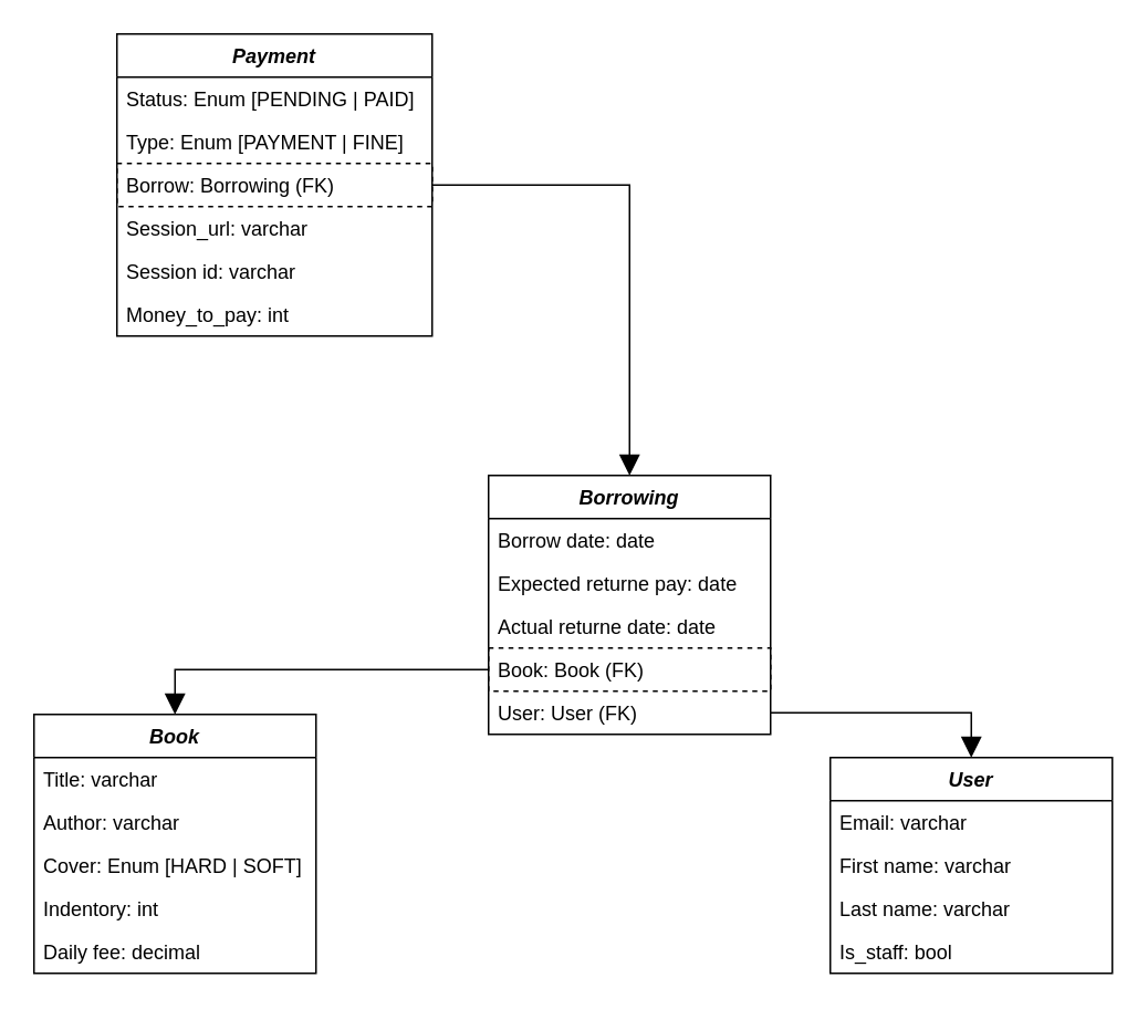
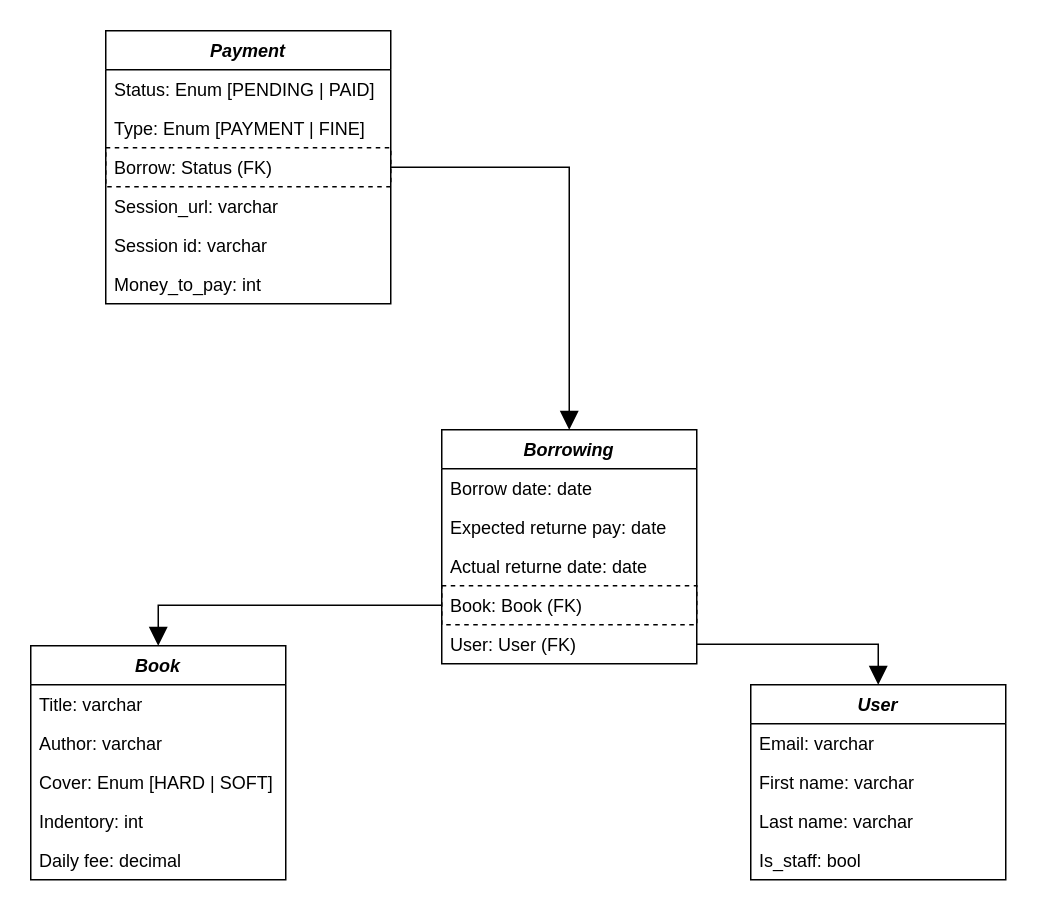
  <mxCell id="0" />
  <mxCell id="1" parent="0" />
  <mxCell id="2" value="Book" style="swimlane;fontStyle=3;align=center;verticalAlign=top;childLayout=stackLayout;horizontal=1;startSize=26;horizontalStack=0;resizeParent=1;resizeLast=0;collapsible=1;marginBottom=0;rounded=0;shadow=0;strokeWidth=1;" parent="1" vertex="1"><mxGeometry x="20" y="430" width="170" height="156" as="geometry"><mxRectangle x="230" y="140" width="160" height="26" as="alternateBounds" /></mxGeometry></mxCell>
  <mxCell id="3" value="Title: varchar" style="text;align=left;verticalAlign=top;spacingLeft=4;spacingRight=4;overflow=hidden;rotatable=0;points=[[0,0.5],[1,0.5]];portConstraint=eastwest;" parent="2" vertex="1"><mxGeometry y="26" width="170" height="26" as="geometry" /></mxCell>
  <mxCell id="4" value="Author: varchar" style="text;align=left;verticalAlign=top;spacingLeft=4;spacingRight=4;overflow=hidden;rotatable=0;points=[[0,0.5],[1,0.5]];portConstraint=eastwest;rounded=0;shadow=0;html=0;" parent="2" vertex="1"><mxGeometry y="52" width="170" height="26" as="geometry" /></mxCell>
  <mxCell id="5" value="Cover: Enum [HARD | SOFT]" style="text;align=left;verticalAlign=top;spacingLeft=4;spacingRight=4;overflow=hidden;rotatable=0;points=[[0,0.5],[1,0.5]];portConstraint=eastwest;rounded=0;shadow=0;html=0;" parent="2" vertex="1"><mxGeometry y="78" width="170" height="26" as="geometry" /></mxCell>
  <mxCell id="6" value="Indentory: int" style="text;align=left;verticalAlign=top;spacingLeft=4;spacingRight=4;overflow=hidden;rotatable=0;points=[[0,0.5],[1,0.5]];portConstraint=eastwest;rounded=0;shadow=0;html=0;" parent="2" vertex="1"><mxGeometry y="104" width="170" height="26" as="geometry" /></mxCell>
  <mxCell id="7" value="Daily fee: decimal" style="text;align=left;verticalAlign=top;spacingLeft=4;spacingRight=4;overflow=hidden;rotatable=0;points=[[0,0.5],[1,0.5]];portConstraint=eastwest;rounded=0;shadow=0;html=0;" parent="2" vertex="1"><mxGeometry y="130" width="170" height="26" as="geometry" /></mxCell>
  <mxCell id="8" value="User" style="swimlane;fontStyle=3;align=center;verticalAlign=top;childLayout=stackLayout;horizontal=1;startSize=26;horizontalStack=0;resizeParent=1;resizeLast=0;collapsible=1;marginBottom=0;rounded=0;shadow=0;strokeWidth=1;" parent="1" vertex="1"><mxGeometry x="500" y="456" width="170" height="130" as="geometry"><mxRectangle x="230" y="140" width="160" height="26" as="alternateBounds" /></mxGeometry></mxCell>
  <mxCell id="9" value="Email: varchar" style="text;align=left;verticalAlign=top;spacingLeft=4;spacingRight=4;overflow=hidden;rotatable=0;points=[[0,0.5],[1,0.5]];portConstraint=eastwest;" parent="8" vertex="1"><mxGeometry y="26" width="170" height="26" as="geometry" /></mxCell>
  <mxCell id="10" value="First name: varchar" style="text;align=left;verticalAlign=top;spacingLeft=4;spacingRight=4;overflow=hidden;rotatable=0;points=[[0,0.5],[1,0.5]];portConstraint=eastwest;rounded=0;shadow=0;html=0;" parent="8" vertex="1"><mxGeometry y="52" width="170" height="26" as="geometry" /></mxCell>
  <mxCell id="11" value="Last name: varchar" style="text;align=left;verticalAlign=top;spacingLeft=4;spacingRight=4;overflow=hidden;rotatable=0;points=[[0,0.5],[1,0.5]];portConstraint=eastwest;rounded=0;shadow=0;html=0;" parent="8" vertex="1"><mxGeometry y="78" width="170" height="26" as="geometry" /></mxCell>
  <mxCell id="12" value="Is_staff: bool" style="text;align=left;verticalAlign=top;spacingLeft=4;spacingRight=4;overflow=hidden;rotatable=0;points=[[0,0.5],[1,0.5]];portConstraint=eastwest;rounded=0;shadow=0;html=0;" parent="8" vertex="1"><mxGeometry y="104" width="170" height="26" as="geometry" /></mxCell>
  <mxCell id="13" value="Borrowing" style="swimlane;fontStyle=3;align=center;verticalAlign=top;childLayout=stackLayout;horizontal=1;startSize=26;horizontalStack=0;resizeParent=1;resizeLast=0;collapsible=1;marginBottom=0;rounded=0;shadow=0;strokeWidth=1;" parent="1" vertex="1"><mxGeometry x="294" y="286" width="170" height="156" as="geometry"><mxRectangle x="230" y="140" width="160" height="26" as="alternateBounds" /></mxGeometry></mxCell>
  <mxCell id="14" value="Borrow date: date" style="text;align=left;verticalAlign=top;spacingLeft=4;spacingRight=4;overflow=hidden;rotatable=0;points=[[0,0.5],[1,0.5]];portConstraint=eastwest;" parent="13" vertex="1"><mxGeometry y="26" width="170" height="26" as="geometry" /></mxCell>
  <mxCell id="15" value="Expected returne pay: date" style="text;align=left;verticalAlign=top;spacingLeft=4;spacingRight=4;overflow=hidden;rotatable=0;points=[[0,0.5],[1,0.5]];portConstraint=eastwest;rounded=0;shadow=0;html=0;" parent="13" vertex="1"><mxGeometry y="52" width="170" height="26" as="geometry" /></mxCell>
  <mxCell id="16" value="Actual returne date: date" style="text;align=left;verticalAlign=top;spacingLeft=4;spacingRight=4;overflow=hidden;rotatable=0;points=[[0,0.5],[1,0.5]];portConstraint=eastwest;rounded=0;shadow=0;html=0;" parent="13" vertex="1"><mxGeometry y="78" width="170" height="26" as="geometry" /></mxCell>
  <mxCell id="17" value="Book: Book (FK)" style="text;align=left;verticalAlign=top;spacingLeft=4;spacingRight=4;overflow=hidden;rotatable=0;points=[[0,0.5],[1,0.5]];portConstraint=eastwest;rounded=0;shadow=0;html=0;strokeColor=default;dashed=1;" parent="13" vertex="1"><mxGeometry y="104" width="170" height="26" as="geometry" /></mxCell>
  <mxCell id="18" value="User: User (FK)" style="text;align=left;verticalAlign=top;spacingLeft=4;spacingRight=4;overflow=hidden;rotatable=0;points=[[0,0.5],[1,0.5]];portConstraint=eastwest;rounded=0;shadow=0;html=0;strokeColor=none;dashed=1;" parent="13" vertex="1"><mxGeometry y="130" width="170" height="26" as="geometry" /></mxCell>
  <mxCell id="19" style="edgeStyle=orthogonalEdgeStyle;rounded=0;orthogonalLoop=1;jettySize=auto;html=1;entryX=0.5;entryY=0;entryDx=0;entryDy=0;endArrow=block;endFill=1;endSize=10;" parent="1" source="17" target="2" edge="1"><mxGeometry relative="1" as="geometry" /></mxCell>
  <mxCell id="20" style="edgeStyle=orthogonalEdgeStyle;rounded=0;orthogonalLoop=1;jettySize=auto;html=1;entryX=0.5;entryY=0;entryDx=0;entryDy=0;endArrow=block;endFill=1;endSize=10;" parent="1" source="18" target="8" edge="1"><mxGeometry relative="1" as="geometry" /></mxCell>
  <mxCell id="21" value="Payment" style="swimlane;fontStyle=3;align=center;verticalAlign=top;childLayout=stackLayout;horizontal=1;startSize=26;horizontalStack=0;resizeParent=1;resizeLast=0;collapsible=1;marginBottom=0;rounded=0;shadow=0;strokeWidth=1;" parent="1" vertex="1"><mxGeometry x="70" y="20" width="190" height="182" as="geometry"><mxRectangle x="230" y="140" width="160" height="26" as="alternateBounds" /></mxGeometry></mxCell>
  <mxCell id="22" value="Status: Enum [PENDING | PAID]" style="text;align=left;verticalAlign=top;spacingLeft=4;spacingRight=4;overflow=hidden;rotatable=0;points=[[0,0.5],[1,0.5]];portConstraint=eastwest;" parent="21" vertex="1"><mxGeometry y="26" width="190" height="26" as="geometry" /></mxCell>
  <mxCell id="23" value="Type: Enum [PAYMENT | FINE]" style="text;align=left;verticalAlign=top;spacingLeft=4;spacingRight=4;overflow=hidden;rotatable=0;points=[[0,0.5],[1,0.5]];portConstraint=eastwest;rounded=0;shadow=0;html=0;" parent="21" vertex="1"><mxGeometry y="52" width="190" height="26" as="geometry" /></mxCell>
- <mxCell id="24" value="Borrow: Borrowing (FK)" style="text;align=left;verticalAlign=top;spacingLeft=4;spacingRight=4;overflow=hidden;rotatable=0;points=[[0,0.5],[1,0.5]];portConstraint=eastwest;rounded=0;shadow=0;html=0;strokeColor=default;dashed=1;" parent="21" vertex="1"><mxGeometry y="78" width="190" height="26" as="geometry" /></mxCell>
+ <mxCell id="24" value="Borrow: Status (FK)" style="text;align=left;verticalAlign=top;spacingLeft=4;spacingRight=4;overflow=hidden;rotatable=0;points=[[0,0.5],[1,0.5]];portConstraint=eastwest;rounded=0;shadow=0;html=0;strokeColor=default;dashed=1;" parent="21" vertex="1"><mxGeometry y="78" width="190" height="26" as="geometry" /></mxCell>
  <mxCell id="25" value="Session_url: varchar" style="text;align=left;verticalAlign=top;spacingLeft=4;spacingRight=4;overflow=hidden;rotatable=0;points=[[0,0.5],[1,0.5]];portConstraint=eastwest;rounded=0;shadow=0;html=0;strokeColor=none;dashed=1;" parent="21" vertex="1"><mxGeometry y="104" width="190" height="26" as="geometry" /></mxCell>
  <mxCell id="26" value="Session id: varchar" style="text;align=left;verticalAlign=top;spacingLeft=4;spacingRight=4;overflow=hidden;rotatable=0;points=[[0,0.5],[1,0.5]];portConstraint=eastwest;rounded=0;shadow=0;html=0;strokeColor=none;dashed=1;" parent="21" vertex="1"><mxGeometry y="130" width="190" height="26" as="geometry" /></mxCell>
  <mxCell id="27" value="Money_to_pay: int" style="text;align=left;verticalAlign=top;spacingLeft=4;spacingRight=4;overflow=hidden;rotatable=0;points=[[0,0.5],[1,0.5]];portConstraint=eastwest;rounded=0;shadow=0;html=0;strokeColor=none;dashed=1;" parent="21" vertex="1"><mxGeometry y="156" width="190" height="26" as="geometry" /></mxCell>
  <mxCell id="28" style="edgeStyle=orthogonalEdgeStyle;rounded=0;orthogonalLoop=1;jettySize=auto;html=1;entryX=0.5;entryY=0;entryDx=0;entryDy=0;endArrow=block;endFill=1;endSize=10;" parent="1" source="24" target="13" edge="1"><mxGeometry relative="1" as="geometry" /></mxCell>
